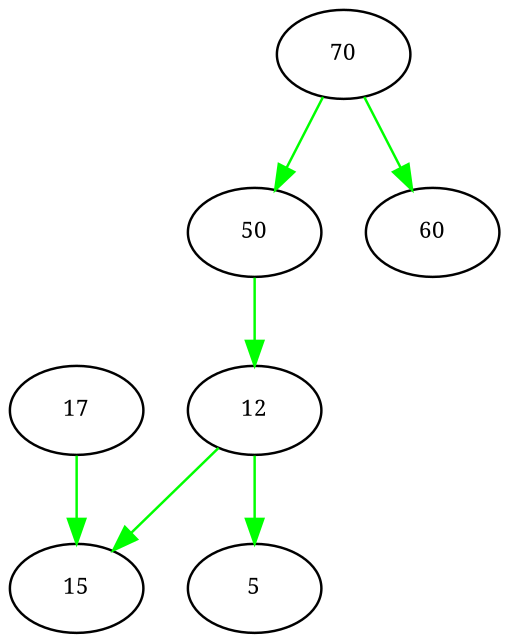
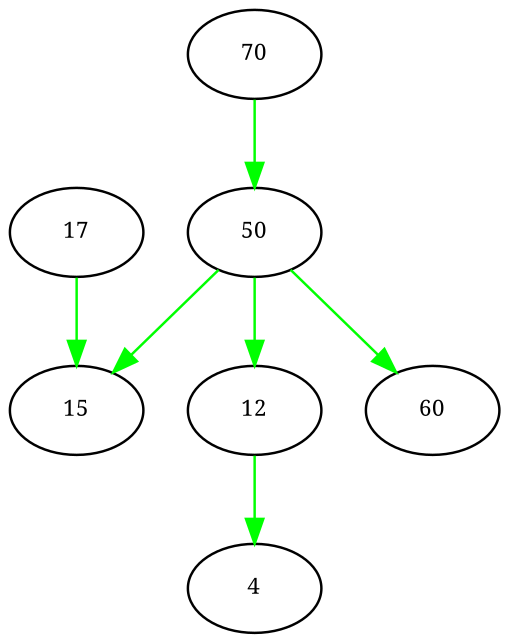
  digraph {
    fontname="Noto Serif"
    rankdir=TB
    node [fontname="Noto Serif" fontsize=9]
    edge [color=green fontname="Noto Serif" fontsize=12]
    50
    12
-   5
+   5 [label=4]
    15
    70
    60
    17
    50 -> 12
    12 -> 5
-   12 -> 15
+   50 -> 15
    70 -> 50
-   70 -> 60
+   50 -> 60
    17 -> 15
  }
